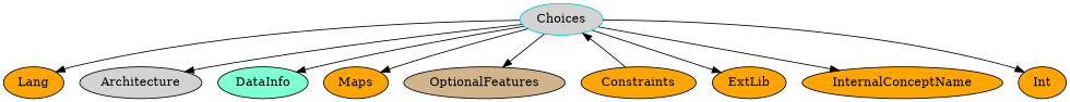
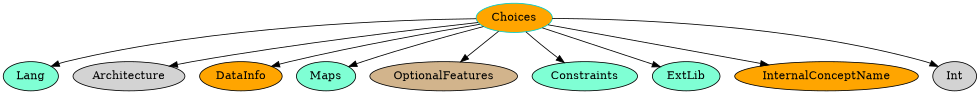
  digraph {
    node [fillcolor=aquamarine style=filled]
-   n1 [color=cyan3 fillcolor=lightgrey label=Choices shape=oval]
-   Lang [fillcolor=orange]
+   n1 [color=cyan3 fillcolor=orange label=Choices shape=oval]
+   Lang
    Architecture [fillcolor=lightgrey]
-   DataInfo
-   Maps [fillcolor=orange]
+   DataInfo [fillcolor=orange]
+   Maps
    OptionalFeatures [fillcolor=tan]
-   Constraints [fillcolor=orange]
-   ExtLib [fillcolor=orange]
+   Constraints
+   ExtLib
    InternalConceptName [fillcolor=orange]
-   Int [fillcolor=orange]
+   Int [fillcolor=lightgrey]
    n1 -> Lang
    n1 -> Architecture
    n1 -> DataInfo
    n1 -> Maps
    n1 -> OptionalFeatures
-   Constraints -> n1
+   n1 -> Constraints
    n1 -> ExtLib
    n1 -> InternalConceptName
    n1 -> Int
  }
